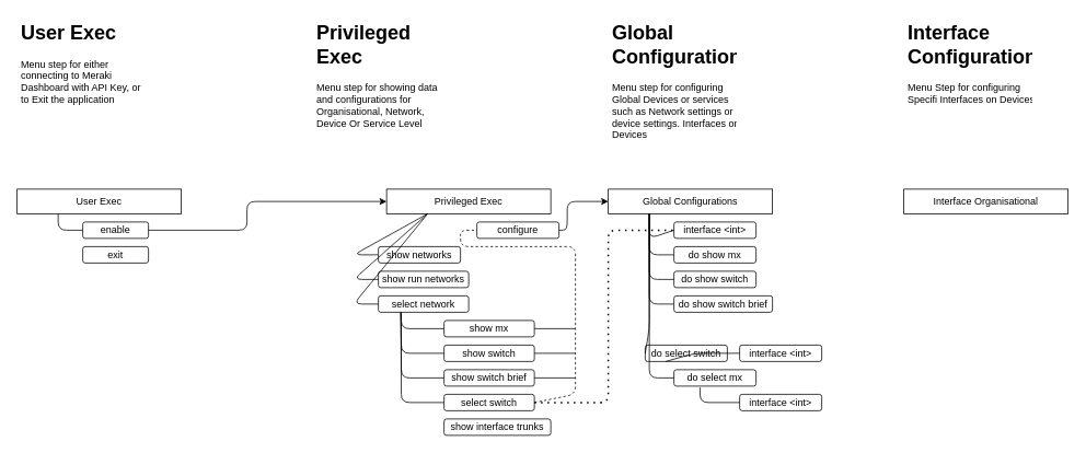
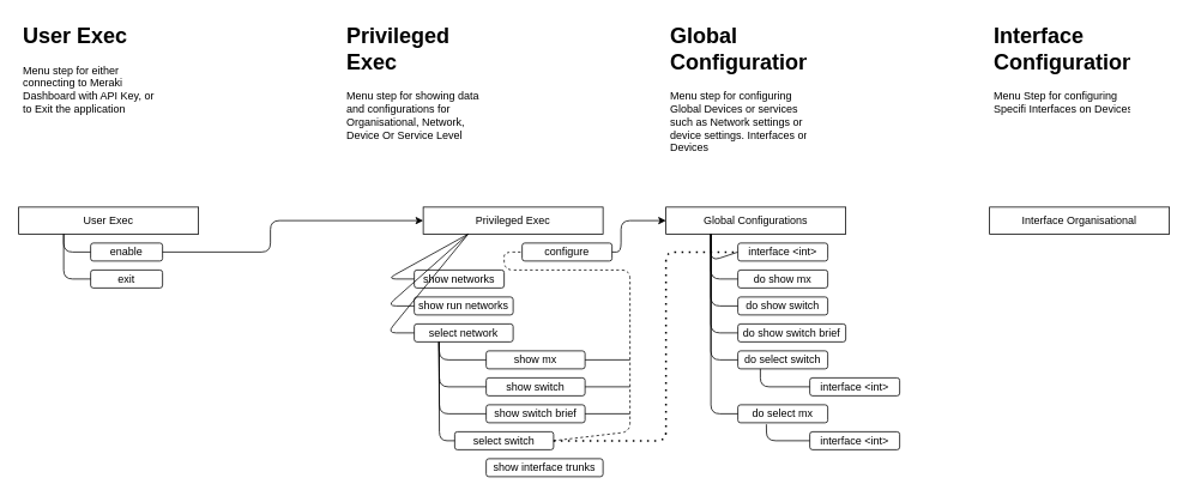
  <mxCell id="0" />
  <mxCell id="1" parent="0" />
  <mxCell id="2" value="User Exec" style="rounded=0;whiteSpace=wrap;html=1;" vertex="1" parent="1"><mxGeometry x="20" y="230" width="200" height="30" as="geometry" /></mxCell>
  <mxCell id="3" value="enable" style="rounded=1;whiteSpace=wrap;html=1;" vertex="1" parent="1"><mxGeometry x="100" y="270" width="80" height="20" as="geometry" /></mxCell>
  <mxCell id="4" value="exit" style="rounded=1;whiteSpace=wrap;html=1;" vertex="1" parent="1"><mxGeometry x="100" y="300" width="80" height="20" as="geometry" /></mxCell>
  <mxCell id="5" value="" style="endArrow=none;html=1;entryX=0.25;entryY=1;entryDx=0;entryDy=0;exitX=0;exitY=0.5;exitDx=0;exitDy=0;" edge="1" parent="1" source="3" target="2"><mxGeometry width="50" height="50" relative="1" as="geometry"><mxPoint x="125" y="310" as="sourcePoint" /><mxPoint x="110" y="300" as="targetPoint" /><Array as="points"><mxPoint x="70" y="280" /></Array></mxGeometry></mxCell>
+ <mxCell id="6" value="" style="endArrow=none;html=1;entryX=0.25;entryY=1;entryDx=0;entryDy=0;exitX=0;exitY=0.5;exitDx=0;exitDy=0;" edge="1" parent="1" source="4" target="2"><mxGeometry width="50" height="50" relative="1" as="geometry"><mxPoint x="100" y="400" as="sourcePoint" /><mxPoint x="150" y="350" as="targetPoint" /><Array as="points"><mxPoint x="70" y="310" /></Array></mxGeometry></mxCell>
  <mxCell id="7" value="Privileged Exec" style="rounded=0;whiteSpace=wrap;html=1;" vertex="1" parent="1"><mxGeometry x="470" y="230" width="200" height="30" as="geometry" /></mxCell>
  <mxCell id="8" value="Global Configurations" style="rounded=0;whiteSpace=wrap;html=1;" vertex="1" parent="1"><mxGeometry x="740" y="230" width="200" height="30" as="geometry" /></mxCell>
  <mxCell id="9" value="Interface Organisational" style="rounded=0;whiteSpace=wrap;html=1;" vertex="1" parent="1"><mxGeometry x="1100" y="230" width="200" height="30" as="geometry" /></mxCell>
  <mxCell id="10" value="&lt;h1&gt;User Exec&lt;br&gt;&lt;/h1&gt;&lt;p&gt;Menu step for either connecting to Meraki Dashboard with API Key, or to Exit the application&lt;br&gt;&lt;/p&gt;" style="text;html=1;strokeColor=none;fillColor=none;spacing=5;spacingTop=-20;whiteSpace=wrap;overflow=hidden;rounded=0;" vertex="1" parent="1"><mxGeometry x="20" y="20" width="160" height="140" as="geometry" /></mxCell>
  <mxCell id="11" value="&lt;h1&gt;Privileged Exec&lt;br&gt;&lt;/h1&gt;Menu step for showing data and configurations for Organisational, Network, Device Or Service Level" style="text;html=1;strokeColor=none;fillColor=none;spacing=5;spacingTop=-20;whiteSpace=wrap;overflow=hidden;rounded=0;" vertex="1" parent="1"><mxGeometry x="380" y="20" width="160" height="140" as="geometry" /></mxCell>
  <mxCell id="12" value="&lt;h1&gt;Global Configuration&lt;br&gt;&lt;/h1&gt;Menu step for configuring Global Devices or services such as Network settings or device settings. Interfaces on Devices" style="text;html=1;strokeColor=none;fillColor=none;spacing=5;spacingTop=-20;whiteSpace=wrap;overflow=hidden;rounded=0;" vertex="1" parent="1"><mxGeometry x="740" y="20" width="160" height="170" as="geometry" /></mxCell>
  <mxCell id="13" value="&lt;h1&gt;Interface Configuration&lt;br&gt;&lt;/h1&gt;Menu Step for configuring Specifi Interfaces on Devices" style="text;html=1;strokeColor=none;fillColor=none;spacing=5;spacingTop=-20;whiteSpace=wrap;overflow=hidden;rounded=0;" vertex="1" parent="1"><mxGeometry x="1100" y="20" width="160" height="190" as="geometry" /></mxCell>
  <mxCell id="14" value="show networks" style="rounded=1;whiteSpace=wrap;html=1;" vertex="1" parent="1"><mxGeometry x="460" y="300" width="100" height="20" as="geometry" /></mxCell>
  <mxCell id="15" value="show run networks" style="rounded=1;whiteSpace=wrap;html=1;" vertex="1" parent="1"><mxGeometry x="460" y="330" width="110" height="20" as="geometry" /></mxCell>
  <mxCell id="16" value="select network" style="rounded=1;whiteSpace=wrap;html=1;" vertex="1" parent="1"><mxGeometry x="460" y="360" width="110" height="20" as="geometry" /></mxCell>
  <mxCell id="17" value="configure" style="rounded=1;whiteSpace=wrap;html=1;" vertex="1" parent="1"><mxGeometry x="580" y="270" width="100" height="20" as="geometry" /></mxCell>
  <mxCell id="18" value="" style="endArrow=classic;html=1;exitX=1;exitY=0.5;exitDx=0;exitDy=0;entryX=0;entryY=0.5;entryDx=0;entryDy=0;" edge="1" parent="1" source="3" target="7"><mxGeometry width="50" height="50" relative="1" as="geometry"><mxPoint x="230" y="310" as="sourcePoint" /><mxPoint x="280" y="260" as="targetPoint" /><Array as="points"><mxPoint x="300" y="280" /><mxPoint x="300" y="245" /></Array></mxGeometry></mxCell>
  <mxCell id="19" value="" style="endArrow=classic;html=1;exitX=1;exitY=0.5;exitDx=0;exitDy=0;entryX=0;entryY=0.5;entryDx=0;entryDy=0;" edge="1" parent="1" source="17" target="8"><mxGeometry width="50" height="50" relative="1" as="geometry"><mxPoint x="640" y="280" as="sourcePoint" /><mxPoint x="690" y="230" as="targetPoint" /><Array as="points"><mxPoint x="690" y="280" /><mxPoint x="690" y="245" /></Array></mxGeometry></mxCell>
  <mxCell id="20" value="interface &amp;lt;int&amp;gt;" style="rounded=1;whiteSpace=wrap;html=1;" vertex="1" parent="1"><mxGeometry x="820" y="270" width="100" height="20" as="geometry" /></mxCell>
  <mxCell id="21" value="show mx" style="rounded=1;whiteSpace=wrap;html=1;" vertex="1" parent="1"><mxGeometry x="540" y="390" width="110" height="20" as="geometry" /></mxCell>
  <mxCell id="22" value="show switch" style="rounded=1;whiteSpace=wrap;html=1;" vertex="1" parent="1"><mxGeometry x="540" y="420" width="110" height="20" as="geometry" /></mxCell>
  <mxCell id="23" value="show switch brief" style="rounded=1;whiteSpace=wrap;html=1;" vertex="1" parent="1"><mxGeometry x="540" y="450" width="110" height="20" as="geometry" /></mxCell>
- <mxCell id="24" value="select switch" style="rounded=1;whiteSpace=wrap;html=1;" vertex="1" parent="1"><mxGeometry x="540" y="480" width="110" height="20" as="geometry" /></mxCell>
+ <mxCell id="24" value="select switch" style="rounded=1;whiteSpace=wrap;html=1;" vertex="1" parent="1"><mxGeometry x="505" y="480" width="110" height="20" as="geometry" /></mxCell>
  <mxCell id="25" value="" style="endArrow=none;dashed=1;html=1;dashPattern=1 3;strokeWidth=2;exitX=1;exitY=0.5;exitDx=0;exitDy=0;entryX=0;entryY=0.5;entryDx=0;entryDy=0;" edge="1" parent="1" source="24" target="20"><mxGeometry width="50" height="50" relative="1" as="geometry"><mxPoint x="710" y="420" as="sourcePoint" /><mxPoint x="760" y="370" as="targetPoint" /><Array as="points"><mxPoint x="740" y="490" /><mxPoint x="740" y="280" /></Array></mxGeometry></mxCell>
  <mxCell id="26" value="do show mx" style="rounded=1;whiteSpace=wrap;html=1;" vertex="1" parent="1"><mxGeometry x="820" y="300" width="100" height="20" as="geometry" /></mxCell>
  <mxCell id="27" value="do show switch" style="rounded=1;whiteSpace=wrap;html=1;" vertex="1" parent="1"><mxGeometry x="820" y="330" width="100" height="20" as="geometry" /></mxCell>
  <mxCell id="28" value="do show switch brief" style="rounded=1;whiteSpace=wrap;html=1;" vertex="1" parent="1"><mxGeometry x="820" y="360" width="120" height="20" as="geometry" /></mxCell>
- <mxCell id="29" value="do select switch" style="rounded=1;whiteSpace=wrap;html=1;" vertex="1" parent="1"><mxGeometry x="785" y="420" width="100" height="20" as="geometry" /></mxCell>
+ <mxCell id="29" value="do select switch" style="rounded=1;whiteSpace=wrap;html=1;" vertex="1" parent="1"><mxGeometry x="820" y="390" width="100" height="20" as="geometry" /></mxCell>
  <mxCell id="30" value="interface &amp;lt;int&amp;gt;" style="rounded=1;whiteSpace=wrap;html=1;" vertex="1" parent="1"><mxGeometry x="900" y="420" width="100" height="20" as="geometry" /></mxCell>
  <mxCell id="31" value="" style="endArrow=none;html=1;entryX=0.25;entryY=1;entryDx=0;entryDy=0;exitX=0;exitY=0.5;exitDx=0;exitDy=0;" edge="1" parent="1" source="14" target="7"><mxGeometry width="50" height="50" relative="1" as="geometry"><mxPoint x="410" y="450" as="sourcePoint" /><mxPoint x="460" y="400" as="targetPoint" /><Array as="points"><mxPoint x="430" y="310" /></Array></mxGeometry></mxCell>
  <mxCell id="32" value="" style="endArrow=none;html=1;entryX=0.25;entryY=1;entryDx=0;entryDy=0;exitX=0;exitY=0.5;exitDx=0;exitDy=0;" edge="1" parent="1" source="15" target="7"><mxGeometry width="50" height="50" relative="1" as="geometry"><mxPoint x="380" y="400" as="sourcePoint" /><mxPoint x="430" y="350" as="targetPoint" /><Array as="points"><mxPoint x="430" y="340" /></Array></mxGeometry></mxCell>
  <mxCell id="33" value="" style="endArrow=none;html=1;exitX=0;exitY=0.5;exitDx=0;exitDy=0;entryX=0.25;entryY=1;entryDx=0;entryDy=0;" edge="1" parent="1" source="16" target="7"><mxGeometry width="50" height="50" relative="1" as="geometry"><mxPoint x="340" y="400" as="sourcePoint" /><mxPoint x="390" y="350" as="targetPoint" /><Array as="points"><mxPoint x="430" y="370" /></Array></mxGeometry></mxCell>
  <mxCell id="34" value="" style="endArrow=none;html=1;entryX=0.25;entryY=1;entryDx=0;entryDy=0;exitX=0;exitY=0.5;exitDx=0;exitDy=0;" edge="1" parent="1" source="21" target="16"><mxGeometry width="50" height="50" relative="1" as="geometry"><mxPoint x="450" y="460" as="sourcePoint" /><mxPoint x="500" y="410" as="targetPoint" /><Array as="points"><mxPoint x="488" y="400" /></Array></mxGeometry></mxCell>
  <mxCell id="35" value="" style="endArrow=none;html=1;entryX=0.25;entryY=1;entryDx=0;entryDy=0;exitX=0;exitY=0.5;exitDx=0;exitDy=0;" edge="1" parent="1" source="22" target="16"><mxGeometry width="50" height="50" relative="1" as="geometry"><mxPoint x="430" y="480" as="sourcePoint" /><mxPoint x="480" y="430" as="targetPoint" /><Array as="points"><mxPoint x="488" y="430" /></Array></mxGeometry></mxCell>
  <mxCell id="36" value="" style="endArrow=none;html=1;entryX=0.25;entryY=1;entryDx=0;entryDy=0;exitX=0;exitY=0.5;exitDx=0;exitDy=0;" edge="1" parent="1" source="23" target="16"><mxGeometry width="50" height="50" relative="1" as="geometry"><mxPoint x="450" y="520" as="sourcePoint" /><mxPoint x="500" y="470" as="targetPoint" /><Array as="points"><mxPoint x="488" y="460" /></Array></mxGeometry></mxCell>
  <mxCell id="37" value="" style="endArrow=none;html=1;entryX=0.25;entryY=1;entryDx=0;entryDy=0;exitX=0;exitY=0.5;exitDx=0;exitDy=0;" edge="1" parent="1" source="24" target="16"><mxGeometry width="50" height="50" relative="1" as="geometry"><mxPoint x="400" y="510" as="sourcePoint" /><mxPoint x="450" y="460" as="targetPoint" /><Array as="points"><mxPoint x="488" y="490" /></Array></mxGeometry></mxCell>
  <mxCell id="38" value="" style="endArrow=none;html=1;entryX=0;entryY=0.5;entryDx=0;entryDy=0;exitX=1;exitY=0.5;exitDx=0;exitDy=0;dashed=1;" edge="1" parent="1" source="24" target="17"><mxGeometry width="50" height="50" relative="1" as="geometry"><mxPoint x="700" y="480" as="sourcePoint" /><mxPoint x="700" y="330" as="targetPoint" /><Array as="points"><mxPoint x="700" y="480" /><mxPoint x="700" y="300" /><mxPoint x="560" y="300" /><mxPoint x="560" y="280" /></Array></mxGeometry></mxCell>
  <mxCell id="39" value="" style="endArrow=none;html=1;entryX=1;entryY=0.5;entryDx=0;entryDy=0;" edge="1" parent="1" target="21"><mxGeometry width="50" height="50" relative="1" as="geometry"><mxPoint x="700" y="400" as="sourcePoint" /><mxPoint x="650" y="330" as="targetPoint" /></mxGeometry></mxCell>
  <mxCell id="40" value="" style="endArrow=none;html=1;entryX=1;entryY=0.5;entryDx=0;entryDy=0;" edge="1" parent="1" target="22"><mxGeometry width="50" height="50" relative="1" as="geometry"><mxPoint x="700" y="430" as="sourcePoint" /><mxPoint x="660" y="410" as="targetPoint" /></mxGeometry></mxCell>
  <mxCell id="41" value="" style="endArrow=none;html=1;entryX=1;entryY=0.5;entryDx=0;entryDy=0;" edge="1" parent="1" target="23"><mxGeometry width="50" height="50" relative="1" as="geometry"><mxPoint x="700" y="460" as="sourcePoint" /><mxPoint x="670" y="420" as="targetPoint" /></mxGeometry></mxCell>
  <mxCell id="42" value="" style="endArrow=none;html=1;entryX=0.25;entryY=1;entryDx=0;entryDy=0;exitX=0;exitY=0.5;exitDx=0;exitDy=0;" edge="1" parent="1" source="20" target="8"><mxGeometry width="50" height="50" relative="1" as="geometry"><mxPoint x="760" y="420" as="sourcePoint" /><mxPoint x="810" y="370" as="targetPoint" /><Array as="points"><mxPoint x="790" y="290" /></Array></mxGeometry></mxCell>
  <mxCell id="43" value="" style="endArrow=none;html=1;entryX=0.25;entryY=1;entryDx=0;entryDy=0;exitX=0;exitY=0.5;exitDx=0;exitDy=0;" edge="1" parent="1" source="26" target="8"><mxGeometry width="50" height="50" relative="1" as="geometry"><mxPoint x="770" y="410" as="sourcePoint" /><mxPoint x="820" y="360" as="targetPoint" /><Array as="points"><mxPoint x="790" y="310" /></Array></mxGeometry></mxCell>
  <mxCell id="44" value="" style="endArrow=none;html=1;entryX=0.25;entryY=1;entryDx=0;entryDy=0;exitX=0;exitY=0.5;exitDx=0;exitDy=0;" edge="1" parent="1" source="27" target="8"><mxGeometry width="50" height="50" relative="1" as="geometry"><mxPoint x="760" y="420" as="sourcePoint" /><mxPoint x="810" y="370" as="targetPoint" /><Array as="points"><mxPoint x="790" y="340" /></Array></mxGeometry></mxCell>
  <mxCell id="45" value="" style="endArrow=none;html=1;entryX=0.25;entryY=1;entryDx=0;entryDy=0;exitX=0;exitY=0.5;exitDx=0;exitDy=0;" edge="1" parent="1" source="28" target="8"><mxGeometry width="50" height="50" relative="1" as="geometry"><mxPoint x="750" y="440" as="sourcePoint" /><mxPoint x="800" y="390" as="targetPoint" /><Array as="points"><mxPoint x="790" y="370" /></Array></mxGeometry></mxCell>
  <mxCell id="46" value="" style="endArrow=none;html=1;entryX=0.25;entryY=1;entryDx=0;entryDy=0;exitX=0;exitY=0.5;exitDx=0;exitDy=0;" edge="1" parent="1" source="29" target="8"><mxGeometry width="50" height="50" relative="1" as="geometry"><mxPoint x="780" y="470" as="sourcePoint" /><mxPoint x="830" y="420" as="targetPoint" /><Array as="points"><mxPoint x="790" y="400" /></Array></mxGeometry></mxCell>
  <mxCell id="47" value="" style="endArrow=none;html=1;entryX=0.25;entryY=1;entryDx=0;entryDy=0;exitX=0;exitY=0.5;exitDx=0;exitDy=0;" edge="1" parent="1" source="30" target="29"><mxGeometry width="50" height="50" relative="1" as="geometry"><mxPoint x="790" y="510" as="sourcePoint" /><mxPoint x="840" y="460" as="targetPoint" /><Array as="points"><mxPoint x="845" y="430" /></Array></mxGeometry></mxCell>
  <mxCell id="48" value="show interface trunks" style="rounded=1;whiteSpace=wrap;html=1;" vertex="1" parent="1"><mxGeometry x="540" y="510" width="130" height="20" as="geometry" /></mxCell>
  <mxCell id="49" value="do select mx" style="rounded=1;whiteSpace=wrap;html=1;" vertex="1" parent="1"><mxGeometry x="820" y="450" width="100" height="20" as="geometry" /></mxCell>
  <mxCell id="50" value="interface &amp;lt;int&amp;gt;" style="rounded=1;whiteSpace=wrap;html=1;" vertex="1" parent="1"><mxGeometry x="900" y="480" width="100" height="20" as="geometry" /></mxCell>
  <mxCell id="51" value="" style="endArrow=none;html=1;entryX=0.25;entryY=1;entryDx=0;entryDy=0;exitX=0;exitY=0.5;exitDx=0;exitDy=0;" edge="1" parent="1" source="49" target="8"><mxGeometry width="50" height="50" relative="1" as="geometry"><mxPoint x="750" y="550" as="sourcePoint" /><mxPoint x="800" y="500" as="targetPoint" /><Array as="points"><mxPoint x="790" y="460" /></Array></mxGeometry></mxCell>
  <mxCell id="52" value="" style="endArrow=none;html=1;entryX=0.317;entryY=1.086;entryDx=0;entryDy=0;entryPerimeter=0;exitX=0;exitY=0.5;exitDx=0;exitDy=0;" edge="1" parent="1" source="50" target="49"><mxGeometry width="50" height="50" relative="1" as="geometry"><mxPoint x="830" y="550" as="sourcePoint" /><mxPoint x="880" y="500" as="targetPoint" /><Array as="points"><mxPoint x="852" y="490" /></Array></mxGeometry></mxCell>
